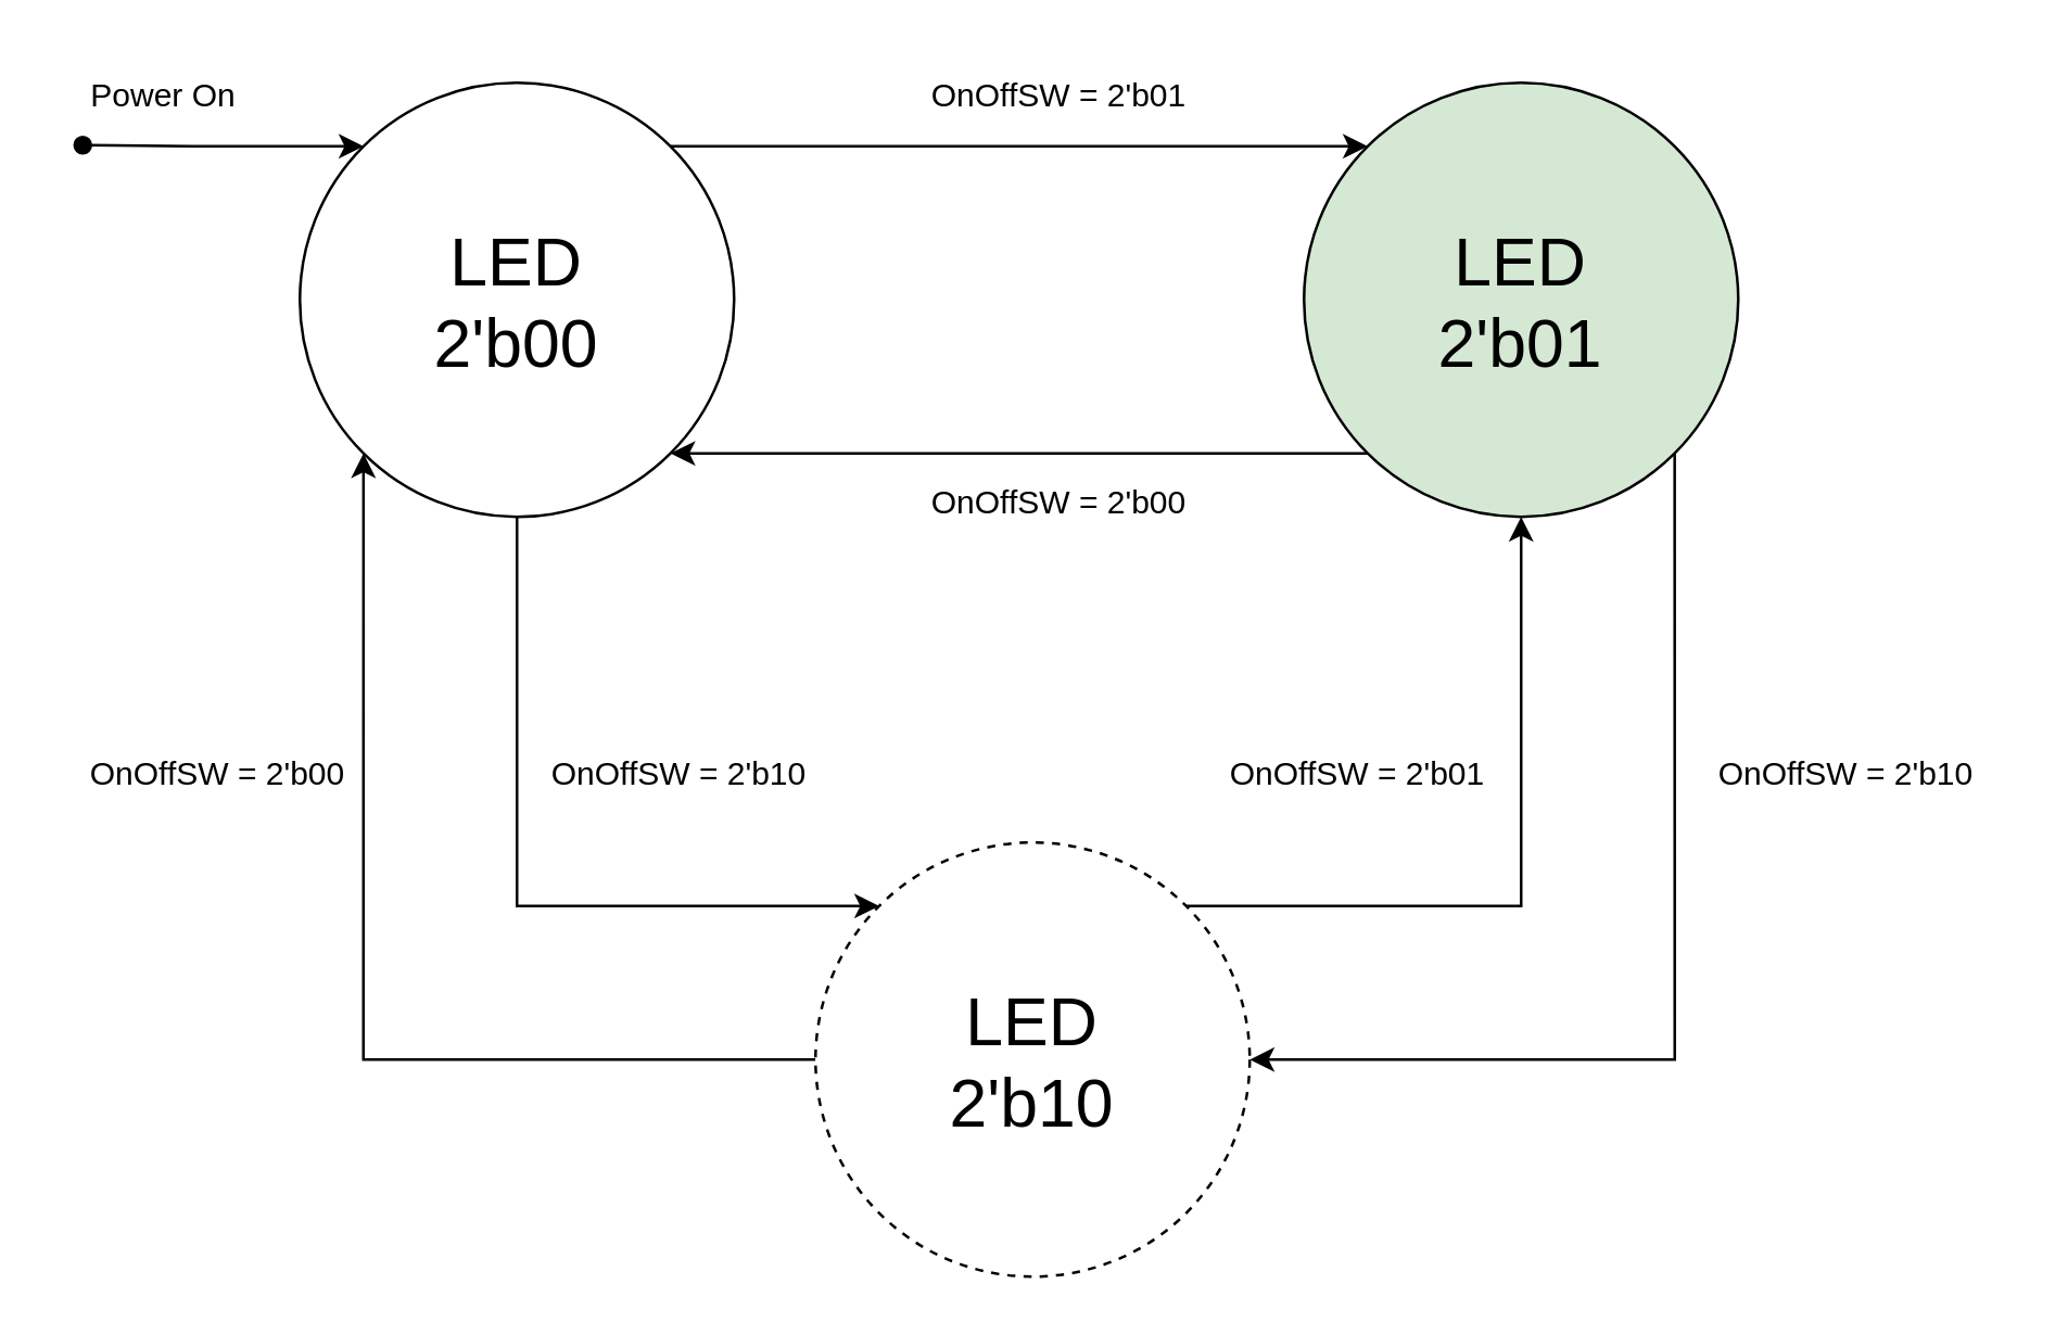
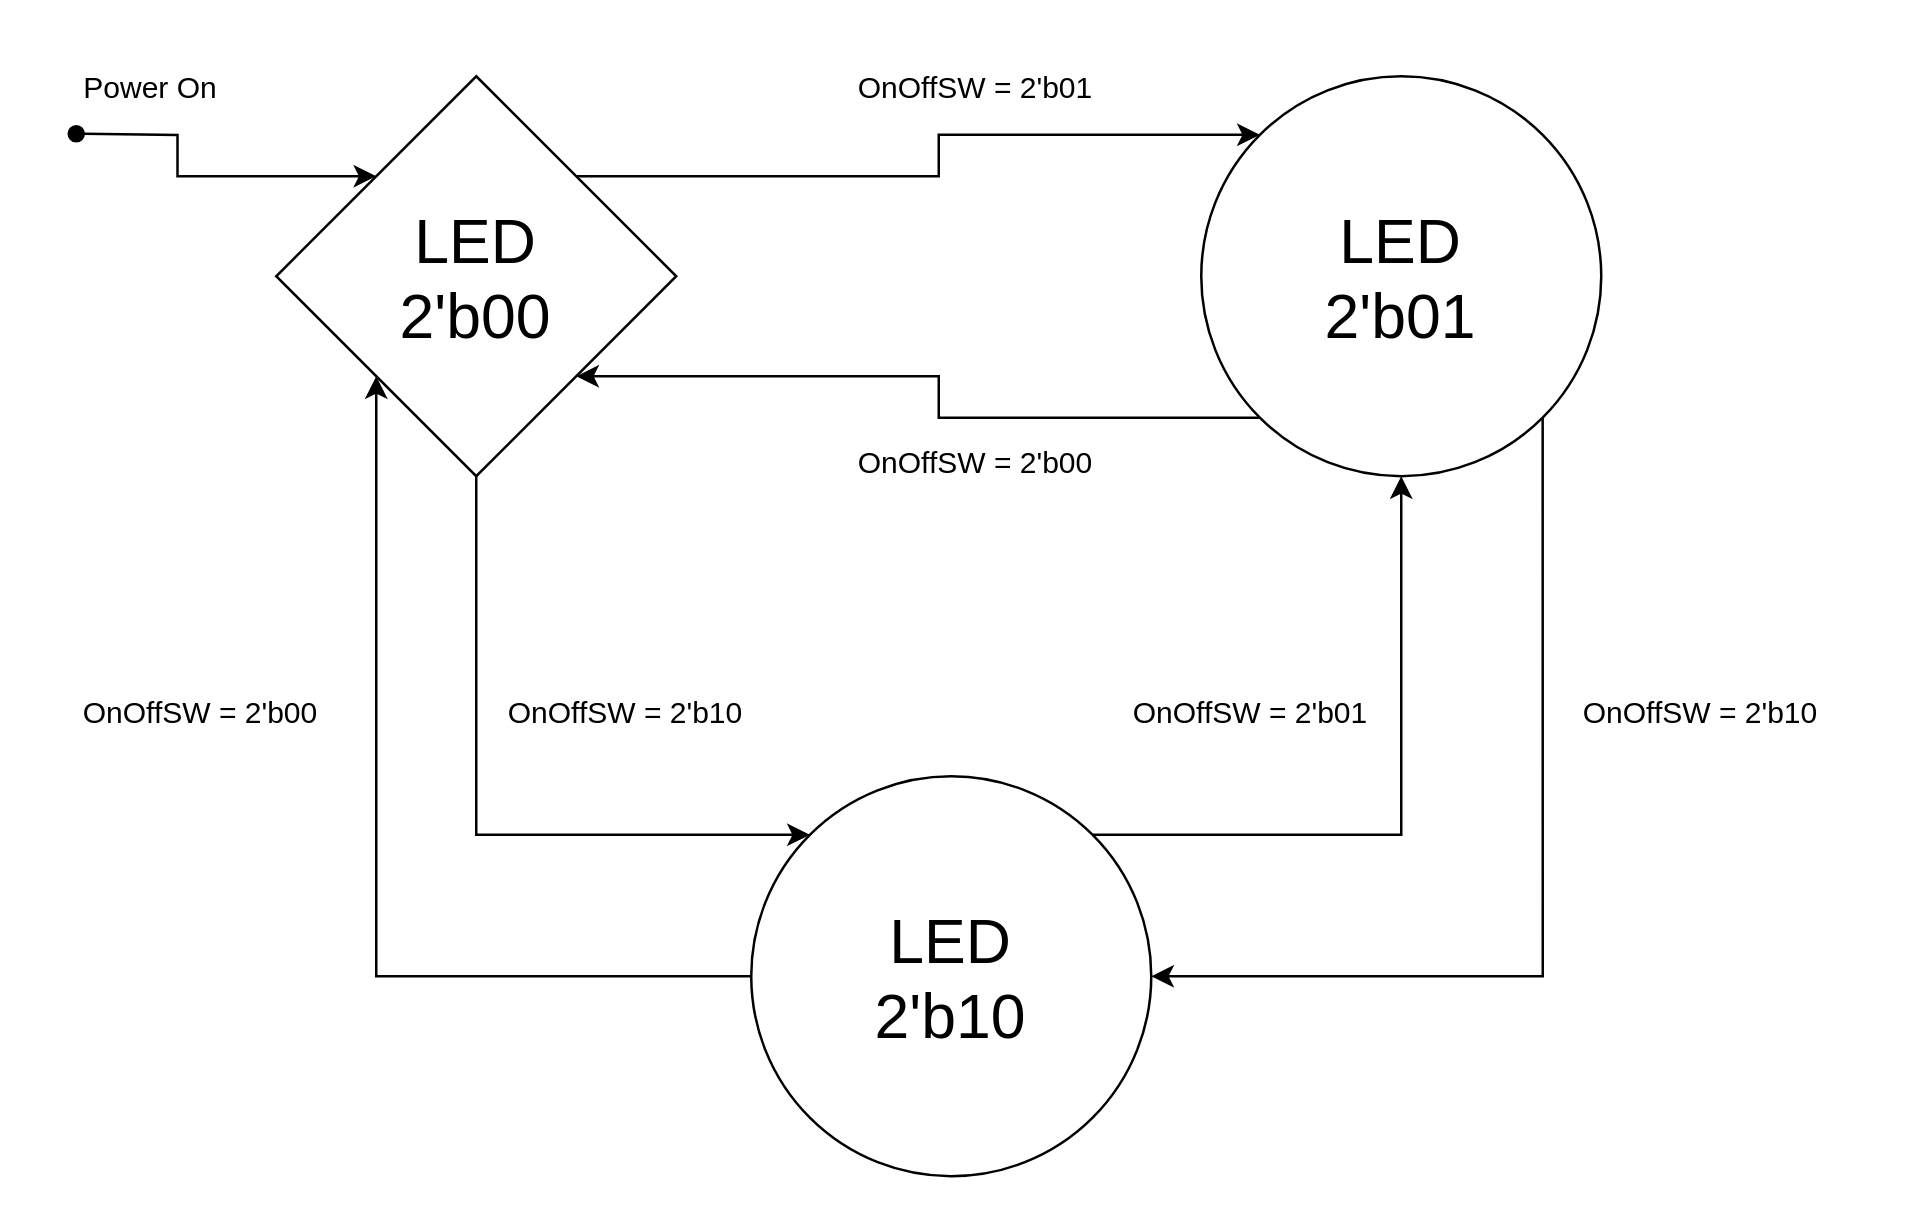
  <mxCell id="0" />
  <mxCell id="1" parent="0" />
  <mxCell id="2" style="edgeStyle=orthogonalEdgeStyle;rounded=0;orthogonalLoop=1;jettySize=auto;html=1;exitX=1;exitY=0;exitDx=0;exitDy=0;entryX=0;entryY=0;entryDx=0;entryDy=0;" edge="1" parent="1" source="4" target="8"><mxGeometry relative="1" as="geometry" /></mxCell>
  <mxCell id="3" style="edgeStyle=orthogonalEdgeStyle;rounded=0;orthogonalLoop=1;jettySize=auto;html=1;exitX=0;exitY=0;exitDx=0;exitDy=0;startArrow=classic;startFill=1;endArrow=oval;endFill=1;" edge="1" parent="1" source="4"><mxGeometry relative="1" as="geometry"><mxPoint x="30" y="53" as="targetPoint" /></mxGeometry></mxCell>
- <mxCell id="4" value="&lt;font style=&quot;font-size: 25px;&quot;&gt;LED&lt;br&gt;2'b00&lt;br&gt;&lt;/font&gt;" style="ellipse;whiteSpace=wrap;html=1;aspect=fixed;" vertex="1" parent="1"><mxGeometry x="110" y="30" width="160" height="160" as="geometry" /></mxCell>
+ <mxCell id="4" value="&lt;font style=&quot;font-size: 25px;&quot;&gt;LED&lt;br&gt;2'b00&lt;br&gt;&lt;/font&gt;" style="rhombus;whiteSpace=wrap;html=1;aspect=fixed;" vertex="1" parent="1"><mxGeometry x="110" y="30" width="160" height="160" as="geometry" /></mxCell>
  <mxCell id="5" style="edgeStyle=orthogonalEdgeStyle;rounded=0;orthogonalLoop=1;jettySize=auto;html=1;exitX=0;exitY=1;exitDx=0;exitDy=0;entryX=1;entryY=1;entryDx=0;entryDy=0;" edge="1" parent="1" source="8" target="4"><mxGeometry relative="1" as="geometry" /></mxCell>
  <mxCell id="6" style="edgeStyle=orthogonalEdgeStyle;rounded=0;orthogonalLoop=1;jettySize=auto;html=1;exitX=0.5;exitY=1;exitDx=0;exitDy=0;entryX=1;entryY=0;entryDx=0;entryDy=0;fontSize=25;startArrow=classic;startFill=1;endArrow=none;endFill=0;" edge="1" parent="1" source="8" target="14"><mxGeometry relative="1" as="geometry"><Array as="points"><mxPoint x="560" y="333" /></Array></mxGeometry></mxCell>
  <mxCell id="7" style="edgeStyle=orthogonalEdgeStyle;rounded=0;orthogonalLoop=1;jettySize=auto;html=1;exitX=1;exitY=1;exitDx=0;exitDy=0;entryX=1;entryY=0.5;entryDx=0;entryDy=0;fontSize=25;startArrow=none;startFill=0;endArrow=classic;endFill=1;" edge="1" parent="1" source="8" target="14"><mxGeometry relative="1" as="geometry"><Array as="points"><mxPoint x="617" y="390" /></Array></mxGeometry></mxCell>
- <mxCell id="8" value="&lt;font style=&quot;font-size: 25px;&quot;&gt;LED&lt;br&gt;2'b01&lt;br&gt;&lt;/font&gt;" style="ellipse;whiteSpace=wrap;html=1;aspect=fixed;fillColor=#d5e8d4;" vertex="1" parent="1"><mxGeometry x="480" y="30" width="160" height="160" as="geometry" /></mxCell>
+ <mxCell id="8" value="&lt;font style=&quot;font-size: 25px;&quot;&gt;LED&lt;br&gt;2'b01&lt;br&gt;&lt;/font&gt;" style="ellipse;whiteSpace=wrap;html=1;aspect=fixed;" vertex="1" parent="1"><mxGeometry x="480" y="30" width="160" height="160" as="geometry" /></mxCell>
  <mxCell id="9" value="Power On" style="text;html=1;strokeColor=none;fillColor=none;align=center;verticalAlign=middle;whiteSpace=wrap;rounded=0;" vertex="1" parent="1"><mxGeometry x="30" y="20" width="60" height="30" as="geometry" /></mxCell>
  <mxCell id="10" value="OnOffSW = 2'b01" style="text;html=1;strokeColor=none;fillColor=none;align=center;verticalAlign=middle;whiteSpace=wrap;rounded=0;" vertex="1" parent="1"><mxGeometry x="330" y="20" width="120" height="30" as="geometry" /></mxCell>
  <mxCell id="11" value="OnOffSW = 2'b00" style="text;html=1;strokeColor=none;fillColor=none;align=center;verticalAlign=middle;whiteSpace=wrap;rounded=0;" vertex="1" parent="1"><mxGeometry x="330" y="170" width="120" height="30" as="geometry" /></mxCell>
  <mxCell id="12" style="edgeStyle=orthogonalEdgeStyle;rounded=0;orthogonalLoop=1;jettySize=auto;html=1;exitX=0;exitY=0;exitDx=0;exitDy=0;entryX=0.5;entryY=1;entryDx=0;entryDy=0;fontSize=25;startArrow=classic;startFill=1;endArrow=none;endFill=0;" edge="1" parent="1" source="14" target="4"><mxGeometry relative="1" as="geometry" /></mxCell>
  <mxCell id="13" style="edgeStyle=orthogonalEdgeStyle;rounded=0;orthogonalLoop=1;jettySize=auto;html=1;exitX=0;exitY=0.5;exitDx=0;exitDy=0;entryX=0;entryY=1;entryDx=0;entryDy=0;fontSize=25;startArrow=none;startFill=0;endArrow=classic;endFill=1;" edge="1" parent="1" source="14" target="4"><mxGeometry relative="1" as="geometry" /></mxCell>
- <mxCell id="14" value="&lt;font style=&quot;font-size: 25px;&quot;&gt;LED&lt;br&gt;2'b10&lt;/font&gt;" style="ellipse;whiteSpace=wrap;html=1;aspect=fixed;dashed=1;" vertex="1" parent="1"><mxGeometry x="300" y="310" width="160" height="160" as="geometry" /></mxCell>
+ <mxCell id="14" value="&lt;font style=&quot;font-size: 25px;&quot;&gt;LED&lt;br&gt;2'b10&lt;/font&gt;" style="ellipse;whiteSpace=wrap;html=1;aspect=fixed;" vertex="1" parent="1"><mxGeometry x="300" y="310" width="160" height="160" as="geometry" /></mxCell>
  <mxCell id="15" value="OnOffSW = 2'b00" style="text;html=1;strokeColor=none;fillColor=none;align=center;verticalAlign=middle;whiteSpace=wrap;rounded=0;" vertex="1" parent="1"><mxGeometry x="20" y="270" width="120" height="30" as="geometry" /></mxCell>
  <mxCell id="16" value="OnOffSW = 2'b10" style="text;html=1;strokeColor=none;fillColor=none;align=center;verticalAlign=middle;whiteSpace=wrap;rounded=0;" vertex="1" parent="1"><mxGeometry x="190" y="270" width="120" height="30" as="geometry" /></mxCell>
  <mxCell id="17" value="OnOffSW = 2'b10" style="text;html=1;strokeColor=none;fillColor=none;align=center;verticalAlign=middle;whiteSpace=wrap;rounded=0;" vertex="1" parent="1"><mxGeometry x="620" y="270" width="120" height="30" as="geometry" /></mxCell>
  <mxCell id="18" value="OnOffSW = 2'b01" style="text;html=1;strokeColor=none;fillColor=none;align=center;verticalAlign=middle;whiteSpace=wrap;rounded=0;" vertex="1" parent="1"><mxGeometry x="440" y="270" width="120" height="30" as="geometry" /></mxCell>
